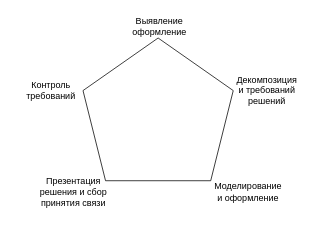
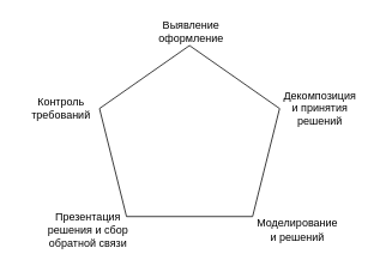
  <mxCell id="0" />
  <mxCell id="1" parent="0" />
  <mxCell id="2" value="" style="endArrow=none;html=1;rounded=0;" edge="1" parent="1"><mxGeometry width="50" height="50" relative="1" as="geometry"><mxPoint x="110" y="120" as="sourcePoint" /><mxPoint x="210" y="50" as="targetPoint" /></mxGeometry></mxCell>
  <mxCell id="3" value="" style="endArrow=none;html=1;rounded=0;" edge="1" parent="1"><mxGeometry width="50" height="50" relative="1" as="geometry"><mxPoint x="140" y="240" as="sourcePoint" /><mxPoint x="110" y="120" as="targetPoint" /></mxGeometry></mxCell>
  <mxCell id="4" value="" style="endArrow=none;html=1;rounded=0;" edge="1" parent="1"><mxGeometry width="50" height="50" relative="1" as="geometry"><mxPoint x="280" y="240" as="sourcePoint" /><mxPoint x="140" y="240" as="targetPoint" /></mxGeometry></mxCell>
  <mxCell id="5" value="" style="endArrow=none;html=1;rounded=0;sketch=0;" edge="1" parent="1"><mxGeometry width="50" height="50" relative="1" as="geometry"><mxPoint x="210" y="50" as="sourcePoint" /><mxPoint x="310" y="120" as="targetPoint" /></mxGeometry></mxCell>
  <mxCell id="6" value="" style="endArrow=none;html=1;rounded=0;sketch=0;" edge="1" parent="1"><mxGeometry width="50" height="50" relative="1" as="geometry"><mxPoint x="310" y="120" as="sourcePoint" /><mxPoint x="280" y="240" as="targetPoint" /></mxGeometry></mxCell>
  <mxCell id="7" value="Выявление оформление" style="text;html=1;strokeColor=none;fillColor=none;align=center;verticalAlign=middle;whiteSpace=wrap;rounded=0;" vertex="1" parent="1"><mxGeometry x="177" y="20" width="70" height="30" as="geometry" /></mxCell>
- <mxCell id="8" value="Декомпозиция и требований решений" style="text;html=1;strokeColor=none;fillColor=none;align=center;verticalAlign=middle;whiteSpace=wrap;rounded=0;" vertex="1" parent="1"><mxGeometry x="310" y="100" width="90" height="40" as="geometry" /></mxCell>
- <mxCell id="9" value="Моделирование и оформление" style="text;html=1;strokeColor=none;fillColor=none;align=center;verticalAlign=middle;whiteSpace=wrap;rounded=0;" vertex="1" parent="1"><mxGeometry x="285" y="235" width="90" height="40" as="geometry" /></mxCell>
- <mxCell id="10" value="Презентация решения и сбор принятия связи" style="text;html=1;strokeColor=none;fillColor=none;align=center;verticalAlign=middle;whiteSpace=wrap;rounded=0;" vertex="1" parent="1"><mxGeometry x="50" y="230" width="95" height="50" as="geometry" /></mxCell>
+ <mxCell id="8" value="Декомпозиция и принятия решений" style="text;html=1;strokeColor=none;fillColor=none;align=center;verticalAlign=middle;whiteSpace=wrap;rounded=0;" vertex="1" parent="1"><mxGeometry x="310" y="100" width="90" height="40" as="geometry" /></mxCell>
+ <mxCell id="9" value="Моделирование и решений" style="text;html=1;strokeColor=none;fillColor=none;align=center;verticalAlign=middle;whiteSpace=wrap;rounded=0;" vertex="1" parent="1"><mxGeometry x="285" y="235" width="90" height="40" as="geometry" /></mxCell>
+ <mxCell id="10" value="Презентация решения и сбор обратной связи" style="text;html=1;strokeColor=none;fillColor=none;align=center;verticalAlign=middle;whiteSpace=wrap;rounded=0;" vertex="1" parent="1"><mxGeometry x="50" y="230" width="95" height="50" as="geometry" /></mxCell>
  <mxCell id="11" value="Контроль требований" style="text;html=1;strokeColor=none;fillColor=none;align=center;verticalAlign=middle;whiteSpace=wrap;rounded=0;" vertex="1" parent="1"><mxGeometry x="20" y="95" width="95" height="50" as="geometry" /></mxCell>
